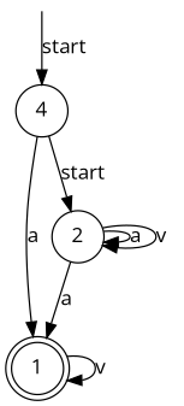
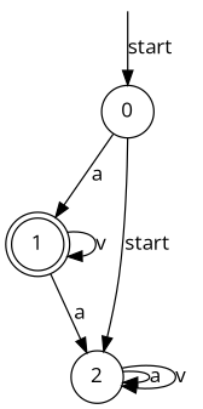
  digraph {
    fontname="Open Sans"
    rankdir=TB
    node [fontname="Open Sans" shape=circle]
    edge [fontname="Open Sans"]
    __start [shape=point style=invis]
-   0 [label=4]
+   0
    1 [shape=doublecircle]
    2
    __start -> 0 [label=start]
    0 -> 1 [label=a]
    0 -> 2 [label=start]
    1 -> 1 [label=v]
-   2 -> 1 [label=a]
+   1 -> 2 [label=a]
    2 -> 2 [label=a]
    2 -> 2 [label=v]
  }
